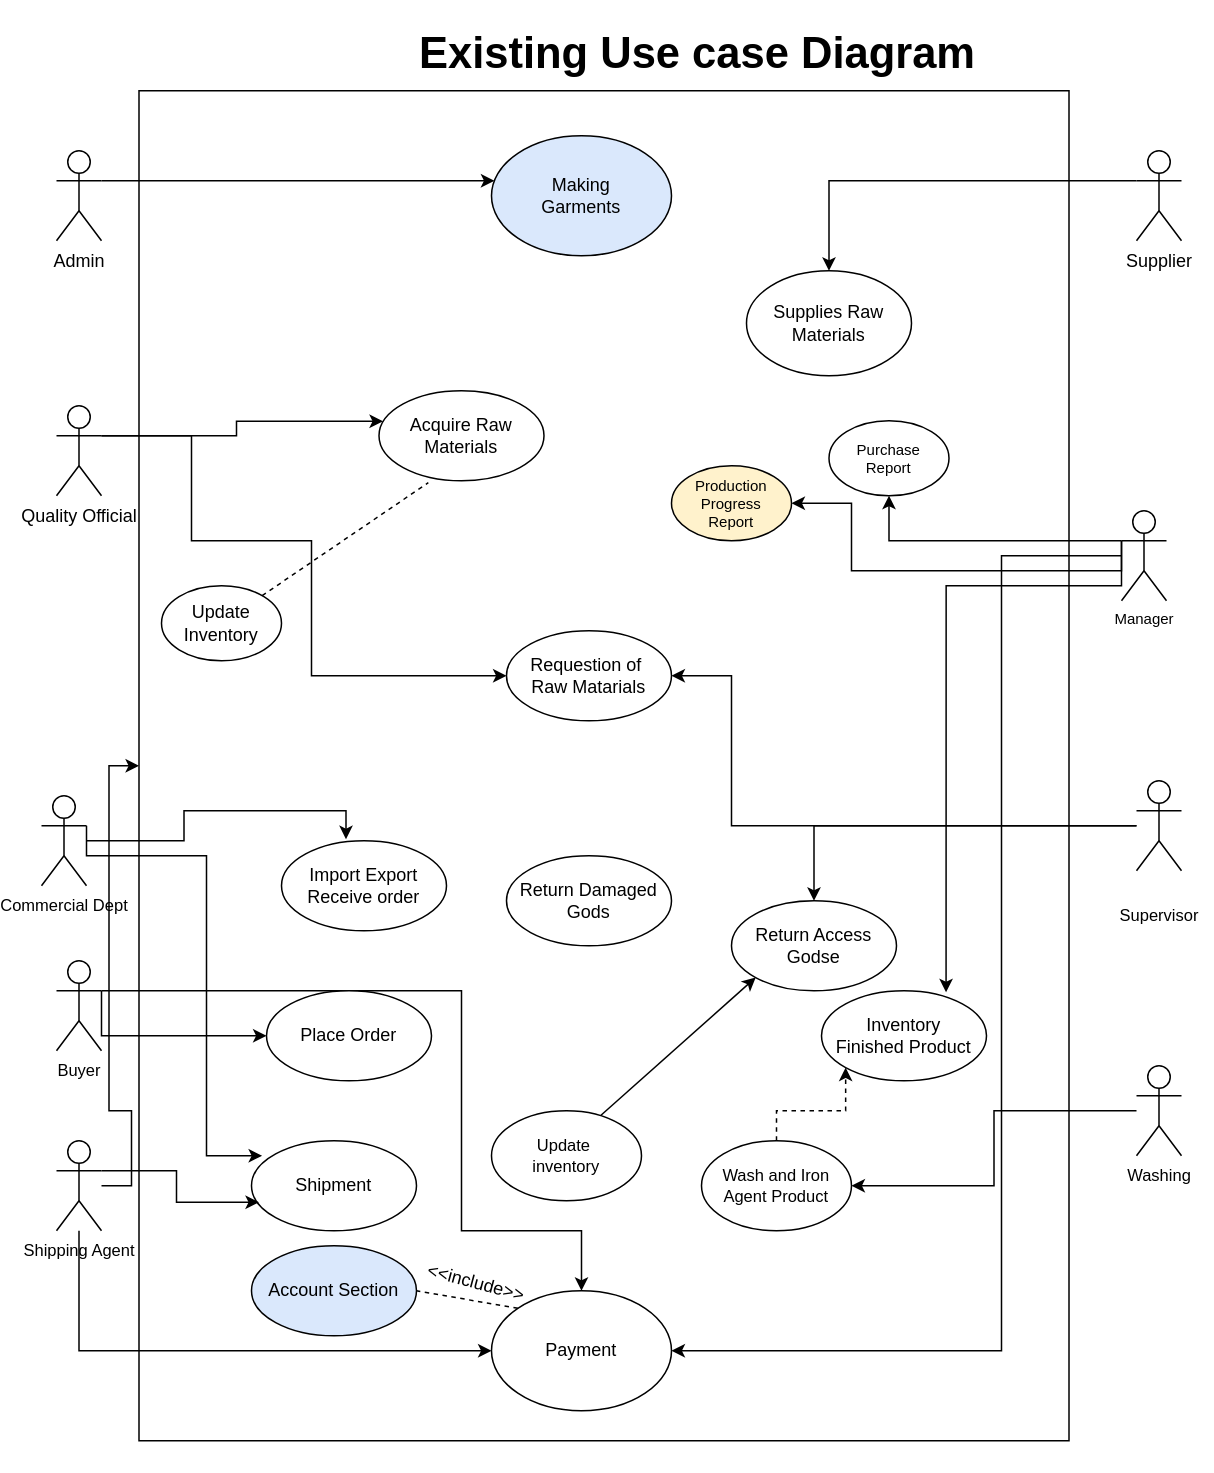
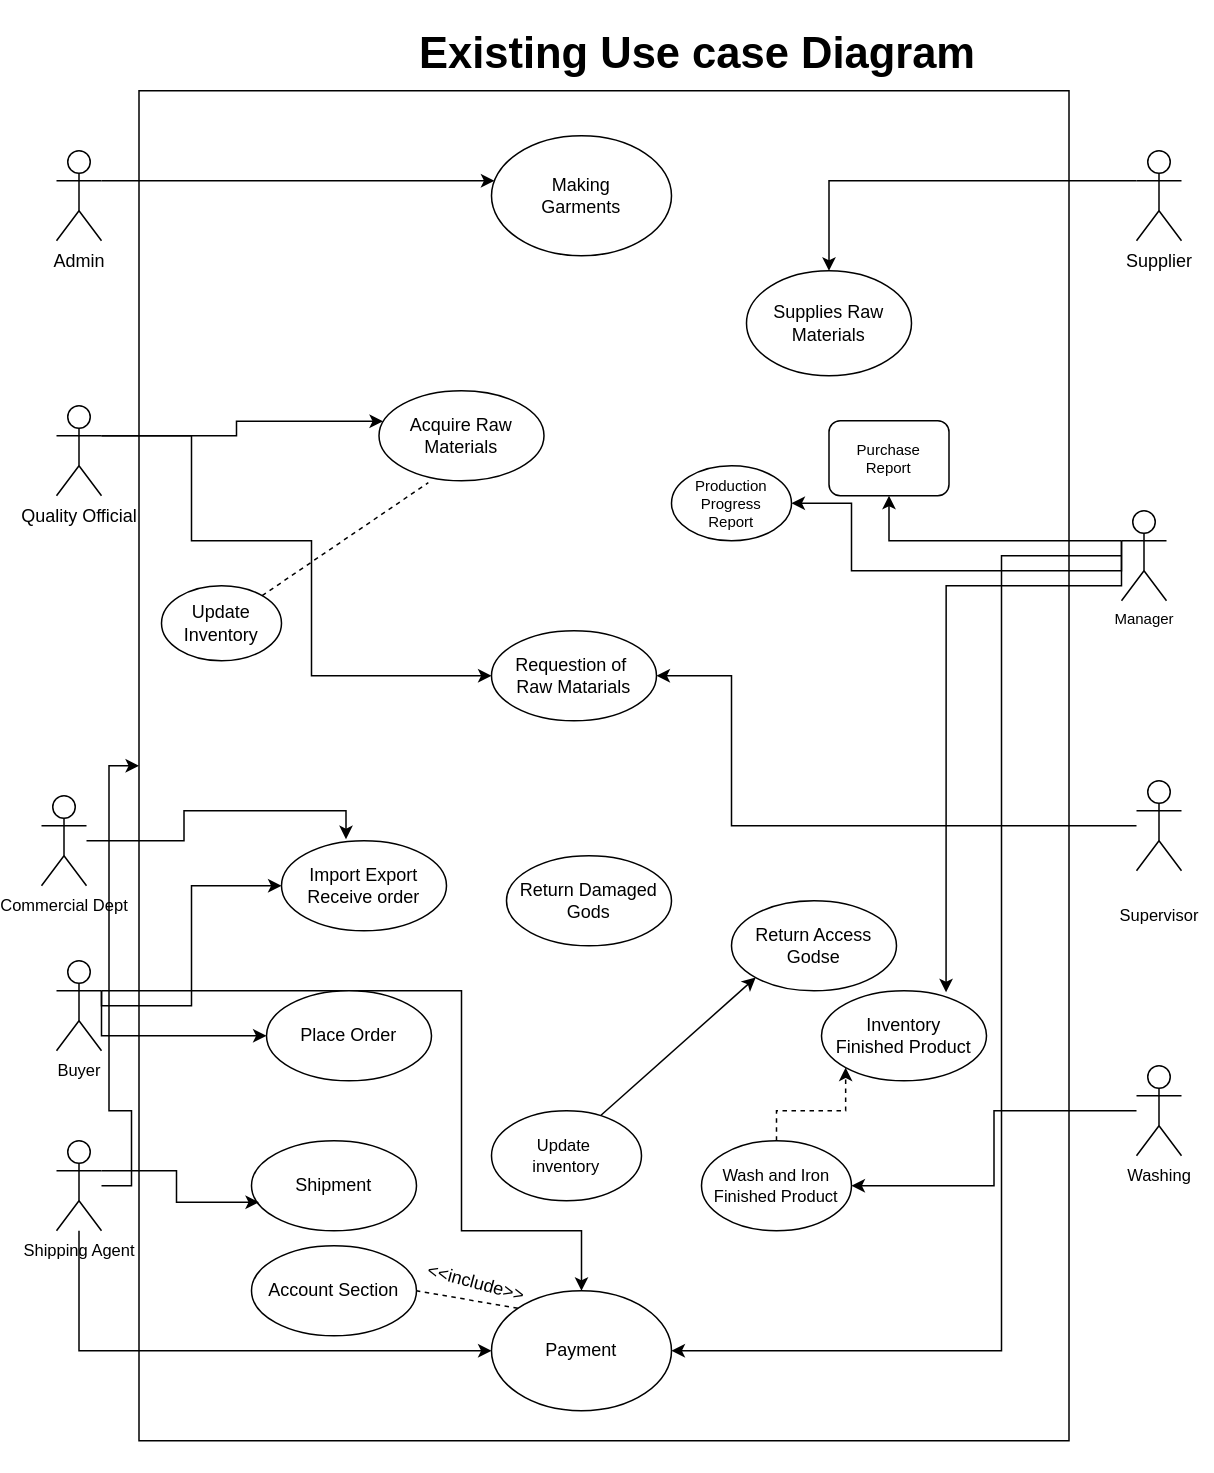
  <mxCell id="0" />
  <mxCell id="1" parent="0" />
  <mxCell id="2" value="" style="whiteSpace=wrap;html=1;labelBorderColor=none;" parent="1" vertex="1"><mxGeometry x="85" y="60" width="620" height="900" as="geometry" /></mxCell>
  <mxCell id="3" style="edgeStyle=orthogonalEdgeStyle;rounded=0;orthogonalLoop=1;jettySize=auto;html=1;exitX=1;exitY=0.333;exitDx=0;exitDy=0;exitPerimeter=0;" parent="1" source="4" target="5" edge="1"><mxGeometry relative="1" as="geometry"><Array as="points"><mxPoint x="250" y="120" /><mxPoint x="250" y="120" /></Array></mxGeometry></mxCell>
  <mxCell id="4" value="Admin" style="shape=umlActor;verticalLabelPosition=bottom;verticalAlign=top;html=1;outlineConnect=0;" parent="1" vertex="1"><mxGeometry x="30" y="100" width="30" height="60" as="geometry" /></mxCell>
- <mxCell id="5" value="Making&lt;br&gt;Garments" style="ellipse;whiteSpace=wrap;html=1;fillColor=#dae8fc;" parent="1" vertex="1"><mxGeometry x="320" y="90" width="120" height="80" as="geometry" /></mxCell>
+ <mxCell id="5" value="Making&lt;br&gt;Garments" style="ellipse;whiteSpace=wrap;html=1;" parent="1" vertex="1"><mxGeometry x="320" y="90" width="120" height="80" as="geometry" /></mxCell>
  <mxCell id="6" style="edgeStyle=orthogonalEdgeStyle;rounded=0;orthogonalLoop=1;jettySize=auto;html=1;entryX=0.5;entryY=0;entryDx=0;entryDy=0;fontFamily=Helvetica;fontSize=12;fontColor=default;exitX=0;exitY=0.333;exitDx=0;exitDy=0;exitPerimeter=0;" parent="1" source="7" target="8" edge="1"><mxGeometry relative="1" as="geometry" /></mxCell>
  <mxCell id="7" value="Supplier" style="shape=umlActor;verticalLabelPosition=bottom;verticalAlign=top;html=1;outlineConnect=0;fontFamily=Helvetica;fontSize=12;fontColor=default;strokeColor=default;fillColor=default;" parent="1" vertex="1"><mxGeometry x="750" y="100" width="30" height="60" as="geometry" /></mxCell>
  <mxCell id="8" value="Supplies Raw&lt;br&gt;Materials" style="ellipse;whiteSpace=wrap;html=1;fontFamily=Helvetica;fontSize=12;fontColor=default;strokeColor=default;fillColor=default;" parent="1" vertex="1"><mxGeometry x="490" y="180" width="110" height="70" as="geometry" /></mxCell>
  <mxCell id="9" style="edgeStyle=orthogonalEdgeStyle;rounded=0;orthogonalLoop=1;jettySize=auto;html=1;entryX=0.024;entryY=0.339;entryDx=0;entryDy=0;fontFamily=Helvetica;fontSize=12;fontColor=default;entryPerimeter=0;" parent="1" source="11" target="12" edge="1"><mxGeometry relative="1" as="geometry"><Array as="points"><mxPoint x="150" y="290" /></Array></mxGeometry></mxCell>
  <mxCell id="10" style="edgeStyle=orthogonalEdgeStyle;rounded=0;orthogonalLoop=1;jettySize=auto;html=1;entryX=0;entryY=0.5;entryDx=0;entryDy=0;fontFamily=Helvetica;fontSize=10;fontColor=default;exitX=1;exitY=0.333;exitDx=0;exitDy=0;exitPerimeter=0;" parent="1" source="11" target="17" edge="1"><mxGeometry relative="1" as="geometry"><Array as="points"><mxPoint x="120" y="290" /><mxPoint x="120" y="360" /><mxPoint x="200" y="360" /><mxPoint x="200" y="450" /></Array></mxGeometry></mxCell>
  <mxCell id="11" value="Quality Official" style="shape=umlActor;verticalLabelPosition=bottom;verticalAlign=top;html=1;outlineConnect=0;fontFamily=Helvetica;fontSize=12;fontColor=default;strokeColor=default;fillColor=default;" parent="1" vertex="1"><mxGeometry x="30" y="270" width="30" height="60" as="geometry" /></mxCell>
  <mxCell id="12" value="Acquire Raw&lt;br&gt;Materials" style="ellipse;whiteSpace=wrap;html=1;fontFamily=Helvetica;fontSize=12;fontColor=default;strokeColor=default;fillColor=default;" parent="1" vertex="1"><mxGeometry x="245" y="260" width="110" height="60" as="geometry" /></mxCell>
  <mxCell id="13" value="Update&lt;br&gt;Inventory" style="ellipse;whiteSpace=wrap;html=1;" parent="1" vertex="1"><mxGeometry x="100" y="390" width="80" height="50" as="geometry" /></mxCell>
  <mxCell id="14" value="" style="endArrow=none;dashed=1;html=1;rounded=0;fontFamily=Helvetica;fontSize=12;fontColor=default;entryX=0.299;entryY=1.021;entryDx=0;entryDy=0;entryPerimeter=0;" parent="1" source="13" target="12" edge="1"><mxGeometry width="50" height="50" relative="1" as="geometry"><mxPoint x="160" y="350" as="sourcePoint" /><mxPoint x="180" y="330" as="targetPoint" /></mxGeometry></mxCell>
- <mxCell id="15" value="Production&lt;br style=&quot;font-size: 10px;&quot;&gt;Progress&lt;br style=&quot;font-size: 10px;&quot;&gt;Report" style="ellipse;whiteSpace=wrap;html=1;fontSize=10;fillColor=#fff2cc;" parent="1" vertex="1"><mxGeometry x="440" y="310" width="80" height="50" as="geometry" /></mxCell>
- <mxCell id="16" value="Purchase&lt;br&gt;Report" style="ellipse;whiteSpace=wrap;html=1;fontSize=10;" parent="1" vertex="1"><mxGeometry x="545" y="280" width="80" height="50" as="geometry" /></mxCell>
- <mxCell id="17" value="Requestion of&amp;nbsp;&lt;br&gt;Raw Matarials" style="ellipse;whiteSpace=wrap;html=1;fontFamily=Helvetica;fontSize=12;fontColor=default;strokeColor=default;fillColor=default;" parent="1" vertex="1"><mxGeometry x="330" y="420" width="110" height="60" as="geometry" /></mxCell>
+ <mxCell id="15" value="Production&lt;br style=&quot;font-size: 10px;&quot;&gt;Progress&lt;br style=&quot;font-size: 10px;&quot;&gt;Report" style="ellipse;whiteSpace=wrap;html=1;fontSize=10;" parent="1" vertex="1"><mxGeometry x="440" y="310" width="80" height="50" as="geometry" /></mxCell>
+ <mxCell id="16" value="Purchase&lt;br&gt;Report" style="whiteSpace=wrap;html=1;fontSize=10;rounded=1;" parent="1" vertex="1"><mxGeometry x="545" y="280" width="80" height="50" as="geometry" /></mxCell>
+ <mxCell id="17" value="Requestion of&amp;nbsp;&lt;br&gt;Raw Matarials" style="ellipse;whiteSpace=wrap;html=1;fontFamily=Helvetica;fontSize=12;fontColor=default;strokeColor=default;fillColor=default;" parent="1" vertex="1"><mxGeometry x="320" y="420" width="110" height="60" as="geometry" /></mxCell>
  <mxCell id="18" style="edgeStyle=orthogonalEdgeStyle;rounded=0;orthogonalLoop=1;jettySize=auto;html=1;exitX=0;exitY=0.333;exitDx=0;exitDy=0;exitPerimeter=0;fontFamily=Helvetica;fontSize=10;fontColor=default;" parent="1" source="22" target="16" edge="1"><mxGeometry relative="1" as="geometry" /></mxCell>
  <mxCell id="19" style="edgeStyle=orthogonalEdgeStyle;rounded=0;orthogonalLoop=1;jettySize=auto;html=1;entryX=1;entryY=0.5;entryDx=0;entryDy=0;fontFamily=Helvetica;fontSize=10;fontColor=default;exitX=0;exitY=0.333;exitDx=0;exitDy=0;exitPerimeter=0;" parent="1" source="22" target="15" edge="1"><mxGeometry relative="1" as="geometry"><Array as="points"><mxPoint x="740" y="380" /><mxPoint x="560" y="380" /><mxPoint x="560" y="335" /></Array></mxGeometry></mxCell>
  <mxCell id="20" style="edgeStyle=orthogonalEdgeStyle;rounded=0;orthogonalLoop=1;jettySize=auto;html=1;entryX=0.755;entryY=0.017;entryDx=0;entryDy=0;entryPerimeter=0;fontFamily=Helvetica;fontSize=11;fontColor=default;exitX=0;exitY=0.333;exitDx=0;exitDy=0;exitPerimeter=0;" parent="1" source="22" target="38" edge="1"><mxGeometry relative="1" as="geometry"><Array as="points"><mxPoint x="740" y="390" /><mxPoint x="623" y="390" /></Array></mxGeometry></mxCell>
  <mxCell id="21" style="edgeStyle=orthogonalEdgeStyle;rounded=0;orthogonalLoop=1;jettySize=auto;html=1;entryX=1;entryY=0.5;entryDx=0;entryDy=0;" edge="1" parent="1" source="22" target="50"><mxGeometry relative="1" as="geometry"><Array as="points"><mxPoint x="660" y="370" /><mxPoint x="660" y="900" /></Array></mxGeometry></mxCell>
  <mxCell id="22" value="Manager" style="shape=umlActor;verticalLabelPosition=bottom;verticalAlign=top;html=1;outlineConnect=0;fontFamily=Helvetica;fontSize=10;fontColor=default;strokeColor=default;fillColor=default;" parent="1" vertex="1"><mxGeometry x="740" y="340" width="30" height="60" as="geometry" /></mxCell>
  <mxCell id="23" value="Existing Use case Diagram" style="text;html=1;strokeColor=none;fillColor=none;align=center;verticalAlign=middle;whiteSpace=wrap;rounded=0;fontFamily=Helvetica;fontSize=29;fontColor=default;fontStyle=1" parent="1" vertex="1"><mxGeometry x="245" y="20" width="425" height="30" as="geometry" /></mxCell>
  <mxCell id="24" style="edgeStyle=orthogonalEdgeStyle;rounded=0;orthogonalLoop=1;jettySize=auto;html=1;entryX=1;entryY=0.5;entryDx=0;entryDy=0;fontFamily=Helvetica;fontSize=11;fontColor=default;" parent="1" source="26" target="17" edge="1"><mxGeometry relative="1" as="geometry"><Array as="points"><mxPoint x="480" y="550" /><mxPoint x="480" y="450" /></Array></mxGeometry></mxCell>
- <mxCell id="25" style="edgeStyle=orthogonalEdgeStyle;rounded=0;orthogonalLoop=1;jettySize=auto;html=1;fontFamily=Helvetica;fontSize=11;fontColor=default;" parent="1" source="26" target="37" edge="1"><mxGeometry relative="1" as="geometry" /></mxCell>
  <mxCell id="26" value="&lt;font style=&quot;font-size: 11px;&quot;&gt;Supervisor&lt;/font&gt;" style="shape=umlActor;verticalLabelPosition=bottom;verticalAlign=top;html=1;outlineConnect=0;fontFamily=Helvetica;fontSize=29;fontColor=default;strokeColor=default;fillColor=default;" parent="1" vertex="1"><mxGeometry x="750" y="520" width="30" height="60" as="geometry" /></mxCell>
  <mxCell id="27" style="edgeStyle=orthogonalEdgeStyle;rounded=0;orthogonalLoop=1;jettySize=auto;html=1;entryX=0.391;entryY=-0.017;entryDx=0;entryDy=0;entryPerimeter=0;fontFamily=Helvetica;fontSize=11;fontColor=default;" parent="1" source="29" target="30" edge="1"><mxGeometry relative="1" as="geometry" /></mxCell>
- <mxCell id="28" style="edgeStyle=orthogonalEdgeStyle;rounded=0;orthogonalLoop=1;jettySize=auto;html=1;exitX=1;exitY=0.333;exitDx=0;exitDy=0;exitPerimeter=0;entryX=0.064;entryY=0.167;entryDx=0;entryDy=0;entryPerimeter=0;fontFamily=Helvetica;fontSize=11;fontColor=default;" parent="1" source="29" target="45" edge="1"><mxGeometry relative="1" as="geometry"><Array as="points"><mxPoint x="50" y="570" /><mxPoint x="130" y="570" /><mxPoint x="130" y="770" /></Array></mxGeometry></mxCell>
  <mxCell id="29" value="Commercial Dept" style="shape=umlActor;verticalLabelPosition=bottom;verticalAlign=top;html=1;outlineConnect=0;fontFamily=Helvetica;fontSize=11;fontColor=default;strokeColor=default;fillColor=default;" parent="1" vertex="1"><mxGeometry x="20" y="530" width="30" height="60" as="geometry" /></mxCell>
  <mxCell id="30" value="Import Export&lt;br&gt;Receive order" style="ellipse;whiteSpace=wrap;html=1;fontFamily=Helvetica;fontSize=12;fontColor=default;strokeColor=default;fillColor=default;" parent="1" vertex="1"><mxGeometry x="180" y="560" width="110" height="60" as="geometry" /></mxCell>
+ <mxCell id="31" style="edgeStyle=orthogonalEdgeStyle;rounded=0;orthogonalLoop=1;jettySize=auto;html=1;entryX=0;entryY=0.5;entryDx=0;entryDy=0;fontFamily=Helvetica;fontSize=11;fontColor=default;exitX=1;exitY=0.333;exitDx=0;exitDy=0;exitPerimeter=0;" parent="1" source="34" target="30" edge="1"><mxGeometry relative="1" as="geometry"><Array as="points"><mxPoint x="60" y="670" /><mxPoint x="120" y="670" /><mxPoint x="120" y="590" /></Array></mxGeometry></mxCell>
  <mxCell id="32" style="edgeStyle=orthogonalEdgeStyle;rounded=0;orthogonalLoop=1;jettySize=auto;html=1;fontFamily=Helvetica;fontSize=11;fontColor=default;exitX=1;exitY=0.333;exitDx=0;exitDy=0;exitPerimeter=0;" parent="1" source="34" target="35" edge="1"><mxGeometry relative="1" as="geometry"><Array as="points"><mxPoint x="60" y="690" /></Array></mxGeometry></mxCell>
  <mxCell id="33" style="edgeStyle=orthogonalEdgeStyle;rounded=0;orthogonalLoop=1;jettySize=auto;html=1;entryX=0.5;entryY=0;entryDx=0;entryDy=0;" edge="1" parent="1" source="34" target="50"><mxGeometry relative="1" as="geometry"><Array as="points"><mxPoint x="300" y="660" /><mxPoint x="300" y="820" /><mxPoint x="380" y="820" /></Array></mxGeometry></mxCell>
  <mxCell id="34" value="Buyer" style="shape=umlActor;verticalLabelPosition=bottom;verticalAlign=top;html=1;outlineConnect=0;fontFamily=Helvetica;fontSize=11;fontColor=default;strokeColor=default;fillColor=default;" parent="1" vertex="1"><mxGeometry x="30" y="640" width="30" height="60" as="geometry" /></mxCell>
  <mxCell id="35" value="Place Order" style="ellipse;whiteSpace=wrap;html=1;fontFamily=Helvetica;fontSize=12;fontColor=default;strokeColor=default;fillColor=default;" parent="1" vertex="1"><mxGeometry x="170" y="660" width="110" height="60" as="geometry" /></mxCell>
  <mxCell id="36" value="Return Damaged Gods" style="ellipse;whiteSpace=wrap;html=1;fontFamily=Helvetica;fontSize=12;fontColor=default;strokeColor=default;fillColor=default;" parent="1" vertex="1"><mxGeometry x="330" y="570" width="110" height="60" as="geometry" /></mxCell>
  <mxCell id="37" value="Return Access Godse" style="ellipse;whiteSpace=wrap;html=1;fontFamily=Helvetica;fontSize=12;fontColor=default;strokeColor=default;fillColor=default;" parent="1" vertex="1"><mxGeometry x="480" y="600" width="110" height="60" as="geometry" /></mxCell>
  <mxCell id="38" value="Inventory&lt;br&gt;Finished Product" style="ellipse;whiteSpace=wrap;html=1;fontFamily=Helvetica;fontSize=12;fontColor=default;strokeColor=default;fillColor=default;" parent="1" vertex="1"><mxGeometry x="540" y="660" width="110" height="60" as="geometry" /></mxCell>
  <mxCell id="39" style="edgeStyle=orthogonalEdgeStyle;rounded=0;orthogonalLoop=1;jettySize=auto;html=1;fontFamily=Helvetica;fontSize=11;fontColor=default;" parent="1" source="40" target="42" edge="1"><mxGeometry relative="1" as="geometry" /></mxCell>
  <mxCell id="40" value="Washing" style="shape=umlActor;verticalLabelPosition=bottom;verticalAlign=top;html=1;outlineConnect=0;fontFamily=Helvetica;fontSize=11;fontColor=default;strokeColor=default;fillColor=default;" parent="1" vertex="1"><mxGeometry x="750" y="710" width="30" height="60" as="geometry" /></mxCell>
  <mxCell id="41" style="edgeStyle=orthogonalEdgeStyle;rounded=0;orthogonalLoop=1;jettySize=auto;html=1;entryX=0;entryY=1;entryDx=0;entryDy=0;fontFamily=Helvetica;fontSize=11;fontColor=default;dashed=1;" parent="1" source="42" target="38" edge="1"><mxGeometry relative="1" as="geometry" /></mxCell>
- <mxCell id="42" value="Wash and Iron&lt;br&gt;Agent Product" style="ellipse;whiteSpace=wrap;html=1;fontFamily=Helvetica;fontSize=11;fontColor=default;strokeColor=default;fillColor=default;" parent="1" vertex="1"><mxGeometry x="460" y="760" width="100" height="60" as="geometry" /></mxCell>
+ <mxCell id="42" value="Wash and Iron&lt;br&gt;Finished Product" style="ellipse;whiteSpace=wrap;html=1;fontFamily=Helvetica;fontSize=11;fontColor=default;strokeColor=default;fillColor=default;" parent="1" vertex="1"><mxGeometry x="460" y="760" width="100" height="60" as="geometry" /></mxCell>
  <mxCell id="43" value="Update&amp;nbsp;&lt;br&gt;inventory" style="ellipse;whiteSpace=wrap;html=1;fontFamily=Helvetica;fontSize=11;fontColor=default;strokeColor=default;fillColor=default;" parent="1" vertex="1"><mxGeometry x="320" y="740" width="100" height="60" as="geometry" /></mxCell>
  <mxCell id="44" value="" style="endArrow=classic;html=1;rounded=0;fontFamily=Helvetica;fontSize=11;fontColor=default;exitX=0.73;exitY=0.05;exitDx=0;exitDy=0;exitPerimeter=0;entryX=0;entryY=1;entryDx=0;entryDy=0;" parent="1" source="43" target="37" edge="1"><mxGeometry width="50" height="50" relative="1" as="geometry"><mxPoint x="400" y="750" as="sourcePoint" /><mxPoint x="450" y="700" as="targetPoint" /></mxGeometry></mxCell>
  <mxCell id="45" value="Shipment" style="ellipse;whiteSpace=wrap;html=1;fontFamily=Helvetica;fontSize=12;fontColor=default;strokeColor=default;fillColor=default;" parent="1" vertex="1"><mxGeometry x="160" y="760" width="110" height="60" as="geometry" /></mxCell>
  <mxCell id="46" style="edgeStyle=orthogonalEdgeStyle;rounded=0;orthogonalLoop=1;jettySize=auto;html=1;exitX=1;exitY=0.333;exitDx=0;exitDy=0;exitPerimeter=0;fontFamily=Helvetica;fontSize=11;fontColor=default;entryX=0.045;entryY=0.683;entryDx=0;entryDy=0;entryPerimeter=0;" parent="1" source="49" target="45" edge="1"><mxGeometry relative="1" as="geometry"><mxPoint x="150" y="800" as="targetPoint" /></mxGeometry></mxCell>
  <mxCell id="47" style="edgeStyle=orthogonalEdgeStyle;rounded=0;orthogonalLoop=1;jettySize=auto;html=1;" edge="1" parent="1" source="49" target="2"><mxGeometry relative="1" as="geometry" /></mxCell>
  <mxCell id="48" style="edgeStyle=orthogonalEdgeStyle;rounded=0;orthogonalLoop=1;jettySize=auto;html=1;entryX=0;entryY=0.5;entryDx=0;entryDy=0;" edge="1" parent="1" source="49" target="50"><mxGeometry relative="1" as="geometry"><Array as="points"><mxPoint x="45" y="900" /></Array></mxGeometry></mxCell>
  <mxCell id="49" value="Shipping Agent" style="shape=umlActor;verticalLabelPosition=bottom;verticalAlign=top;html=1;outlineConnect=0;fontFamily=Helvetica;fontSize=11;fontColor=default;strokeColor=default;fillColor=default;" parent="1" vertex="1"><mxGeometry x="30" y="760" width="30" height="60" as="geometry" /></mxCell>
  <mxCell id="50" value="Payment" style="ellipse;whiteSpace=wrap;html=1;" vertex="1" parent="1"><mxGeometry x="320" y="860" width="120" height="80" as="geometry" /></mxCell>
- <mxCell id="51" value="Account Section" style="ellipse;whiteSpace=wrap;html=1;fillColor=#dae8fc;" vertex="1" parent="1"><mxGeometry x="160" y="830" width="110" height="60" as="geometry" /></mxCell>
+ <mxCell id="51" value="Account Section" style="ellipse;whiteSpace=wrap;html=1;" vertex="1" parent="1"><mxGeometry x="160" y="830" width="110" height="60" as="geometry" /></mxCell>
  <mxCell id="52" value="" style="endArrow=none;dashed=1;html=1;rounded=0;entryX=1;entryY=0.5;entryDx=0;entryDy=0;exitX=0;exitY=0;exitDx=0;exitDy=0;" edge="1" parent="1" source="50" target="51"><mxGeometry width="50" height="50" relative="1" as="geometry"><mxPoint x="500" y="810" as="sourcePoint" /><mxPoint x="550" y="760" as="targetPoint" /></mxGeometry></mxCell>
  <mxCell id="53" value="&amp;lt;&amp;lt;include&amp;gt;&amp;gt;" style="text;html=1;strokeColor=none;fillColor=none;align=center;verticalAlign=middle;whiteSpace=wrap;rounded=0;rotation=15;" vertex="1" parent="1"><mxGeometry x="280" y="840" width="60" height="30" as="geometry" /></mxCell>
